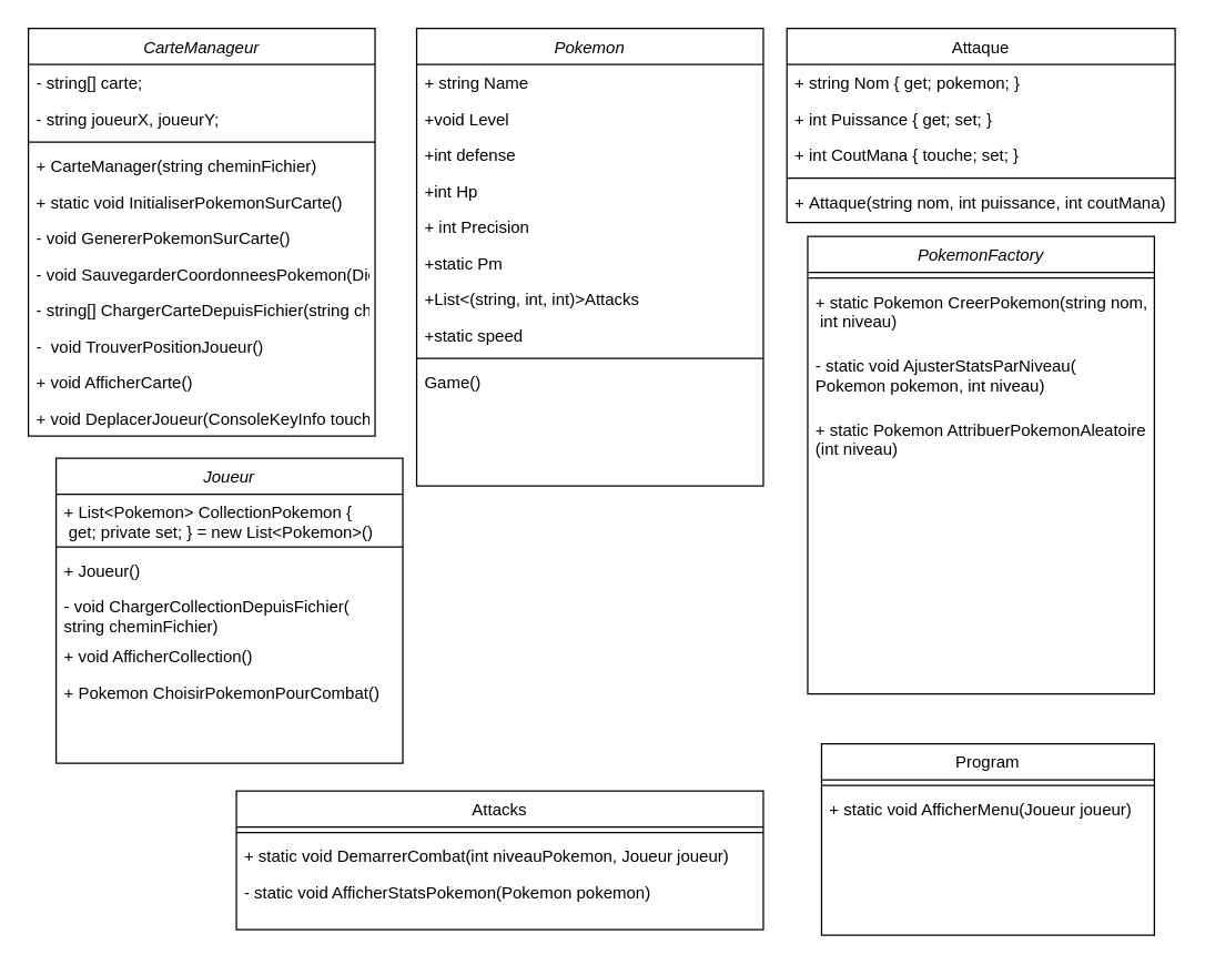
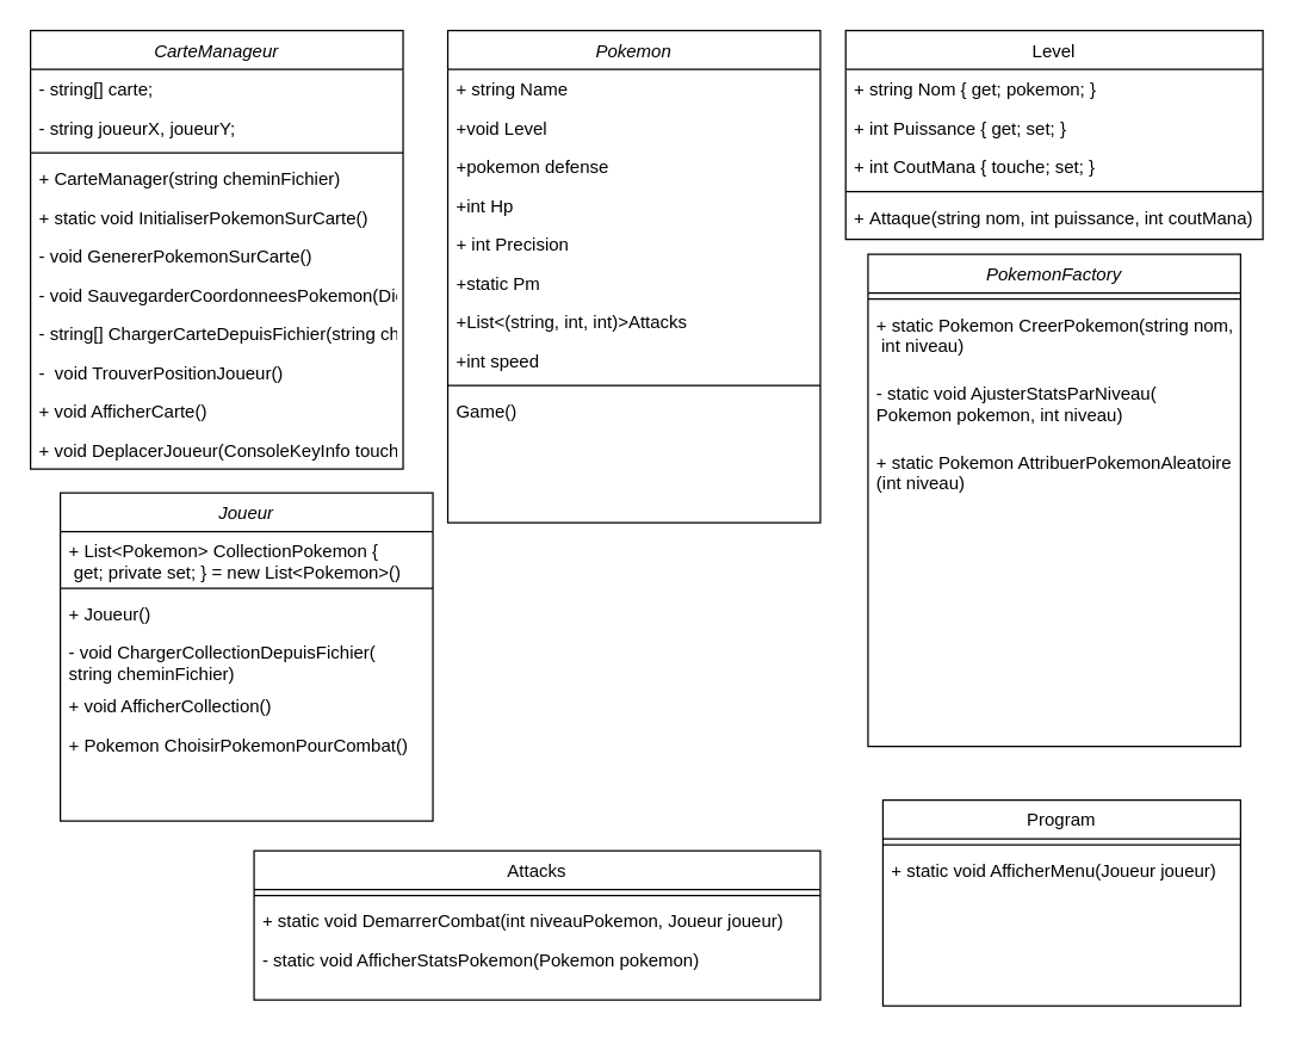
  <mxCell id="0" />
  <mxCell id="1" parent="0" />
  <mxCell id="2" value="CarteManageur" style="swimlane;fontStyle=2;align=center;verticalAlign=top;childLayout=stackLayout;horizontal=1;startSize=26;horizontalStack=0;resizeParent=1;resizeLast=0;collapsible=1;marginBottom=0;rounded=0;shadow=0;strokeWidth=1;" parent="1" vertex="1"><mxGeometry width="250" height="294" as="geometry" x="20" y="20"><mxRectangle x="230" y="140" width="160" height="26" as="alternateBounds" /></mxGeometry></mxCell>
  <mxCell id="3" value="- string[] carte;" style="text;align=left;verticalAlign=top;spacingLeft=4;spacingRight=4;overflow=hidden;rotatable=0;points=[[0,0.5],[1,0.5]];portConstraint=eastwest;" parent="2" vertex="1"><mxGeometry y="26" width="250" height="26" as="geometry" /></mxCell>
  <mxCell id="4" value="- string joueurX, joueurY;" style="text;align=left;verticalAlign=top;spacingLeft=4;spacingRight=4;overflow=hidden;rotatable=0;points=[[0,0.5],[1,0.5]];portConstraint=eastwest;rounded=0;shadow=0;html=0;" parent="2" vertex="1"><mxGeometry y="52" width="250" height="26" as="geometry" /></mxCell>
  <mxCell id="5" value="" style="line;html=1;strokeWidth=1;align=left;verticalAlign=middle;spacingTop=-1;spacingLeft=3;spacingRight=3;rotatable=0;labelPosition=right;points=[];portConstraint=eastwest;" parent="2" vertex="1"><mxGeometry y="78" width="250" height="8" as="geometry" /></mxCell>
  <mxCell id="6" value="+ CarteManager(string cheminFichier)" style="text;align=left;verticalAlign=top;spacingLeft=4;spacingRight=4;overflow=hidden;rotatable=0;points=[[0,0.5],[1,0.5]];portConstraint=eastwest;" parent="2" vertex="1"><mxGeometry y="86" width="250" height="26" as="geometry" /></mxCell>
  <mxCell id="7" value="+ static void InitialiserPokemonSurCarte()" style="text;align=left;verticalAlign=top;spacingLeft=4;spacingRight=4;overflow=hidden;rotatable=0;points=[[0,0.5],[1,0.5]];portConstraint=eastwest;" parent="2" vertex="1"><mxGeometry y="112" width="250" height="26" as="geometry" /></mxCell>
  <mxCell id="8" value="- void GenererPokemonSurCarte()" style="text;align=left;verticalAlign=top;spacingLeft=4;spacingRight=4;overflow=hidden;rotatable=0;points=[[0,0.5],[1,0.5]];portConstraint=eastwest;" parent="2" vertex="1"><mxGeometry y="138" width="250" height="26" as="geometry" /></mxCell>
  <mxCell id="9" value="- void SauvegarderCoordonneesPokemon(Dictionary&lt;(int x, int y), string&gt; coordonneesPokemon)" style="text;align=left;verticalAlign=top;spacingLeft=4;spacingRight=4;overflow=hidden;rotatable=0;points=[[0,0.5],[1,0.5]];portConstraint=eastwest;" parent="2" vertex="1"><mxGeometry y="164" width="250" height="26" as="geometry" /></mxCell>
  <mxCell id="10" value="- string[] ChargerCarteDepuisFichier(string cheminFichier)" style="text;align=left;verticalAlign=top;spacingLeft=4;spacingRight=4;overflow=hidden;rotatable=0;points=[[0,0.5],[1,0.5]];portConstraint=eastwest;" parent="2" vertex="1"><mxGeometry y="190" width="250" height="26" as="geometry" /></mxCell>
  <mxCell id="11" value="-  void TrouverPositionJoueur()" style="text;align=left;verticalAlign=top;spacingLeft=4;spacingRight=4;overflow=hidden;rotatable=0;points=[[0,0.5],[1,0.5]];portConstraint=eastwest;" parent="2" vertex="1"><mxGeometry y="216" width="250" height="26" as="geometry" /></mxCell>
  <mxCell id="12" value="+ void AfficherCarte()&#10;    " style="text;align=left;verticalAlign=top;spacingLeft=4;spacingRight=4;overflow=hidden;rotatable=0;points=[[0,0.5],[1,0.5]];portConstraint=eastwest;" parent="2" vertex="1"><mxGeometry y="242" width="250" height="26" as="geometry" /></mxCell>
  <mxCell id="13" value="+ void DeplacerJoueur(ConsoleKeyInfo touche, Joueur joueur)" style="text;align=left;verticalAlign=top;spacingLeft=4;spacingRight=4;overflow=hidden;rotatable=0;points=[[0,0.5],[1,0.5]];portConstraint=eastwest;" parent="2" vertex="1"><mxGeometry y="268" width="250" height="26" as="geometry" /></mxCell>
  <mxCell id="14" value="Attacks&#10;" style="swimlane;fontStyle=0;align=center;verticalAlign=top;childLayout=stackLayout;horizontal=1;startSize=26;horizontalStack=0;resizeParent=1;resizeLast=0;collapsible=1;marginBottom=0;rounded=0;shadow=0;strokeWidth=1;" parent="1" vertex="1"><mxGeometry x="170" y="570" width="380" height="100" as="geometry"><mxRectangle x="130" y="380" width="160" height="26" as="alternateBounds" /></mxGeometry></mxCell>
  <mxCell id="15" value="" style="line;html=1;strokeWidth=1;align=left;verticalAlign=middle;spacingTop=-1;spacingLeft=3;spacingRight=3;rotatable=0;labelPosition=right;points=[];portConstraint=eastwest;" parent="14" vertex="1"><mxGeometry y="26" width="380" height="8" as="geometry" /></mxCell>
  <mxCell id="16" value="+ static void DemarrerCombat(int niveauPokemon, Joueur joueur)" style="text;align=left;verticalAlign=top;spacingLeft=4;spacingRight=4;overflow=hidden;rotatable=0;points=[[0,0.5],[1,0.5]];portConstraint=eastwest;fontStyle=0" parent="14" vertex="1"><mxGeometry y="34" width="380" height="26" as="geometry" /></mxCell>
  <mxCell id="17" value="- static void AfficherStatsPokemon(Pokemon pokemon)" style="text;align=left;verticalAlign=top;spacingLeft=4;spacingRight=4;overflow=hidden;rotatable=0;points=[[0,0.5],[1,0.5]];portConstraint=eastwest;fontStyle=0" parent="14" vertex="1"><mxGeometry y="60" width="380" height="26" as="geometry" /></mxCell>
- <mxCell id="18" value="Attaque" style="swimlane;fontStyle=0;align=center;verticalAlign=top;childLayout=stackLayout;horizontal=1;startSize=26;horizontalStack=0;resizeParent=1;resizeLast=0;collapsible=1;marginBottom=0;rounded=0;shadow=0;strokeWidth=1;" parent="1" vertex="1"><mxGeometry x="567" width="280" height="140" as="geometry" y="20"><mxRectangle x="550" y="140" width="160" height="26" as="alternateBounds" /></mxGeometry></mxCell>
+ <mxCell id="18" value="Level" style="swimlane;fontStyle=0;align=center;verticalAlign=top;childLayout=stackLayout;horizontal=1;startSize=26;horizontalStack=0;resizeParent=1;resizeLast=0;collapsible=1;marginBottom=0;rounded=0;shadow=0;strokeWidth=1;" parent="1" vertex="1"><mxGeometry x="567" width="280" height="140" as="geometry" y="20"><mxRectangle x="550" y="140" width="160" height="26" as="alternateBounds" /></mxGeometry></mxCell>
  <mxCell id="19" value="+ string Nom { get; pokemon; }" style="text;align=left;verticalAlign=top;spacingLeft=4;spacingRight=4;overflow=hidden;rotatable=0;points=[[0,0.5],[1,0.5]];portConstraint=eastwest;" parent="18" vertex="1"><mxGeometry y="26" width="280" height="26" as="geometry" /></mxCell>
  <mxCell id="20" value="+ int Puissance { get; set; }" style="text;align=left;verticalAlign=top;spacingLeft=4;spacingRight=4;overflow=hidden;rotatable=0;points=[[0,0.5],[1,0.5]];portConstraint=eastwest;rounded=0;shadow=0;html=0;" parent="18" vertex="1"><mxGeometry y="52" width="280" height="26" as="geometry" /></mxCell>
  <mxCell id="21" value="+ int CoutMana { touche; set; }" style="text;align=left;verticalAlign=top;spacingLeft=4;spacingRight=4;overflow=hidden;rotatable=0;points=[[0,0.5],[1,0.5]];portConstraint=eastwest;rounded=0;shadow=0;html=0;" vertex="1" parent="18"><mxGeometry y="78" width="280" height="26" as="geometry" /></mxCell>
  <mxCell id="22" value="" style="line;html=1;strokeWidth=1;align=left;verticalAlign=middle;spacingTop=-1;spacingLeft=3;spacingRight=3;rotatable=0;labelPosition=right;points=[];portConstraint=eastwest;" parent="18" vertex="1"><mxGeometry y="104" width="280" height="8" as="geometry" /></mxCell>
  <mxCell id="23" value="+ Attaque(string nom, int puissance, int coutMana)" style="text;align=left;verticalAlign=top;spacingLeft=4;spacingRight=4;overflow=hidden;rotatable=0;points=[[0,0.5],[1,0.5]];portConstraint=eastwest;" parent="18" vertex="1"><mxGeometry y="112" width="280" height="26" as="geometry" /></mxCell>
  <mxCell id="24" value="Pokemon" style="swimlane;fontStyle=2;align=center;verticalAlign=top;childLayout=stackLayout;horizontal=1;startSize=26;horizontalStack=0;resizeParent=1;resizeLast=0;collapsible=1;marginBottom=0;rounded=0;shadow=0;strokeWidth=1;" parent="1" vertex="1"><mxGeometry x="300" width="250" height="330" as="geometry" y="20"><mxRectangle x="230" y="140" width="160" height="26" as="alternateBounds" /></mxGeometry></mxCell>
  <mxCell id="25" value="+ string Name" style="text;align=left;verticalAlign=top;spacingLeft=4;spacingRight=4;overflow=hidden;rotatable=0;points=[[0,0.5],[1,0.5]];portConstraint=eastwest;" parent="24" vertex="1"><mxGeometry y="26" width="250" height="26" as="geometry" /></mxCell>
  <mxCell id="26" value="+void Level" style="text;align=left;verticalAlign=top;spacingLeft=4;spacingRight=4;overflow=hidden;rotatable=0;points=[[0,0.5],[1,0.5]];portConstraint=eastwest;rounded=0;shadow=0;html=0;" parent="24" vertex="1"><mxGeometry y="52" width="250" height="26" as="geometry" /></mxCell>
- <mxCell id="27" value="+int defense" style="text;align=left;verticalAlign=top;spacingLeft=4;spacingRight=4;overflow=hidden;rotatable=0;points=[[0,0.5],[1,0.5]];portConstraint=eastwest;rounded=0;shadow=0;html=0;" parent="24" vertex="1"><mxGeometry y="78" width="250" height="26" as="geometry" /></mxCell>
+ <mxCell id="27" value="+pokemon defense" style="text;align=left;verticalAlign=top;spacingLeft=4;spacingRight=4;overflow=hidden;rotatable=0;points=[[0,0.5],[1,0.5]];portConstraint=eastwest;rounded=0;shadow=0;html=0;" parent="24" vertex="1"><mxGeometry y="78" width="250" height="26" as="geometry" /></mxCell>
  <mxCell id="28" value="+int Hp&#10;" style="text;align=left;verticalAlign=top;spacingLeft=4;spacingRight=4;overflow=hidden;rotatable=0;points=[[0,0.5],[1,0.5]];portConstraint=eastwest;rounded=0;shadow=0;html=0;" parent="24" vertex="1"><mxGeometry y="104" width="250" height="26" as="geometry" /></mxCell>
  <mxCell id="29" value="+ int Precision" style="text;align=left;verticalAlign=top;spacingLeft=4;spacingRight=4;overflow=hidden;rotatable=0;points=[[0,0.5],[1,0.5]];portConstraint=eastwest;rounded=0;shadow=0;html=0;" parent="24" vertex="1"><mxGeometry y="130" width="250" height="26" as="geometry" /></mxCell>
  <mxCell id="30" value="+static Pm" style="text;align=left;verticalAlign=top;spacingLeft=4;spacingRight=4;overflow=hidden;rotatable=0;points=[[0,0.5],[1,0.5]];portConstraint=eastwest;rounded=0;shadow=0;html=0;" parent="24" vertex="1"><mxGeometry y="156" width="250" height="26" as="geometry" /></mxCell>
  <mxCell id="31" value="+List&lt;(string, int, int)&gt;Attacks" style="text;align=left;verticalAlign=top;spacingLeft=4;spacingRight=4;overflow=hidden;rotatable=0;points=[[0,0.5],[1,0.5]];portConstraint=eastwest;rounded=0;shadow=0;html=0;" parent="24" vertex="1"><mxGeometry y="182" width="250" height="26" as="geometry" /></mxCell>
- <mxCell id="32" value="+static speed" style="text;align=left;verticalAlign=top;spacingLeft=4;spacingRight=4;overflow=hidden;rotatable=0;points=[[0,0.5],[1,0.5]];portConstraint=eastwest;rounded=0;shadow=0;html=0;" parent="24" vertex="1"><mxGeometry y="208" width="250" height="26" as="geometry" /></mxCell>
+ <mxCell id="32" value="+int speed" style="text;align=left;verticalAlign=top;spacingLeft=4;spacingRight=4;overflow=hidden;rotatable=0;points=[[0,0.5],[1,0.5]];portConstraint=eastwest;rounded=0;shadow=0;html=0;" parent="24" vertex="1"><mxGeometry y="208" width="250" height="26" as="geometry" /></mxCell>
  <mxCell id="33" value="" style="line;html=1;strokeWidth=1;align=left;verticalAlign=middle;spacingTop=-1;spacingLeft=3;spacingRight=3;rotatable=0;labelPosition=right;points=[];portConstraint=eastwest;" parent="24" vertex="1"><mxGeometry y="234" width="250" height="8" as="geometry" /></mxCell>
  <mxCell id="34" value="Game()" style="text;align=left;verticalAlign=top;spacingLeft=4;spacingRight=4;overflow=hidden;rotatable=0;points=[[0,0.5],[1,0.5]];portConstraint=eastwest;" parent="24" vertex="1"><mxGeometry y="242" width="250" height="26" as="geometry" /></mxCell>
  <mxCell id="35" value="PokemonFactory" style="swimlane;fontStyle=2;align=center;verticalAlign=top;childLayout=stackLayout;horizontal=1;startSize=26;horizontalStack=0;resizeParent=1;resizeLast=0;collapsible=1;marginBottom=0;rounded=0;shadow=0;strokeWidth=1;" vertex="1" parent="1"><mxGeometry x="582" y="170" width="250" height="330" as="geometry"><mxRectangle x="230" y="140" width="160" height="26" as="alternateBounds" /></mxGeometry></mxCell>
  <mxCell id="36" value="" style="line;html=1;strokeWidth=1;align=left;verticalAlign=middle;spacingTop=-1;spacingLeft=3;spacingRight=3;rotatable=0;labelPosition=right;points=[];portConstraint=eastwest;" vertex="1" parent="35"><mxGeometry y="26" width="250" height="8" as="geometry" /></mxCell>
  <mxCell id="37" value="+ static Pokemon CreerPokemon(string nom,&#10; int niveau)" style="text;align=left;verticalAlign=top;spacingLeft=4;spacingRight=4;overflow=hidden;rotatable=0;points=[[0,0.5],[1,0.5]];portConstraint=eastwest;" vertex="1" parent="35"><mxGeometry y="34" width="250" height="46" as="geometry" /></mxCell>
  <mxCell id="38" value="- static void AjusterStatsParNiveau(&#10;Pokemon pokemon, int niveau)" style="text;align=left;verticalAlign=top;spacingLeft=4;spacingRight=4;overflow=hidden;rotatable=0;points=[[0,0.5],[1,0.5]];portConstraint=eastwest;" vertex="1" parent="35"><mxGeometry y="80" width="250" height="46" as="geometry" /></mxCell>
  <mxCell id="39" value="+ static Pokemon AttribuerPokemonAleatoire&#10;(int niveau)" style="text;align=left;verticalAlign=top;spacingLeft=4;spacingRight=4;overflow=hidden;rotatable=0;points=[[0,0.5],[1,0.5]];portConstraint=eastwest;" vertex="1" parent="35"><mxGeometry y="126" width="250" height="46" as="geometry" /></mxCell>
  <mxCell id="40" value="Joueur" style="swimlane;fontStyle=2;align=center;verticalAlign=top;childLayout=stackLayout;horizontal=1;startSize=26;horizontalStack=0;resizeParent=1;resizeLast=0;collapsible=1;marginBottom=0;rounded=0;shadow=0;strokeWidth=1;" vertex="1" parent="1"><mxGeometry x="40" y="330" width="250" height="220" as="geometry"><mxRectangle x="230" y="140" width="160" height="26" as="alternateBounds" /></mxGeometry></mxCell>
  <mxCell id="41" value="+ List&lt;Pokemon&gt; CollectionPokemon {&#10; get; private set; } = new List&lt;Pokemon&gt;()" style="text;align=left;verticalAlign=top;spacingLeft=4;spacingRight=4;overflow=hidden;rotatable=0;points=[[0,0.5],[1,0.5]];portConstraint=eastwest;" vertex="1" parent="40"><mxGeometry y="26" width="250" height="34" as="geometry" /></mxCell>
  <mxCell id="42" value="" style="line;html=1;strokeWidth=1;align=left;verticalAlign=middle;spacingTop=-1;spacingLeft=3;spacingRight=3;rotatable=0;labelPosition=right;points=[];portConstraint=eastwest;" vertex="1" parent="40"><mxGeometry y="60" width="250" height="8" as="geometry" /></mxCell>
  <mxCell id="43" value="+ Joueur()" style="text;align=left;verticalAlign=top;spacingLeft=4;spacingRight=4;overflow=hidden;rotatable=0;points=[[0,0.5],[1,0.5]];portConstraint=eastwest;" vertex="1" parent="40"><mxGeometry y="68" width="250" height="26" as="geometry" /></mxCell>
  <mxCell id="44" value="- void ChargerCollectionDepuisFichier(&#10;string cheminFichier)" style="text;align=left;verticalAlign=top;spacingLeft=4;spacingRight=4;overflow=hidden;rotatable=0;points=[[0,0.5],[1,0.5]];portConstraint=eastwest;" vertex="1" parent="40"><mxGeometry y="94" width="250" height="36" as="geometry" /></mxCell>
  <mxCell id="45" value="+ void AfficherCollection()" style="text;align=left;verticalAlign=top;spacingLeft=4;spacingRight=4;overflow=hidden;rotatable=0;points=[[0,0.5],[1,0.5]];portConstraint=eastwest;" vertex="1" parent="40"><mxGeometry y="130" width="250" height="26" as="geometry" /></mxCell>
  <mxCell id="46" value="+ Pokemon ChoisirPokemonPourCombat()" style="text;align=left;verticalAlign=top;spacingLeft=4;spacingRight=4;overflow=hidden;rotatable=0;points=[[0,0.5],[1,0.5]];portConstraint=eastwest;" vertex="1" parent="40"><mxGeometry y="156" width="250" height="26" as="geometry" /></mxCell>
  <mxCell id="47" value="Program&#10;" style="swimlane;fontStyle=0;align=center;verticalAlign=top;childLayout=stackLayout;horizontal=1;startSize=26;horizontalStack=0;resizeParent=1;resizeLast=0;collapsible=1;marginBottom=0;rounded=0;shadow=0;strokeWidth=1;" vertex="1" parent="1"><mxGeometry x="592" y="536" width="240" height="138" as="geometry"><mxRectangle x="550" y="140" width="160" height="26" as="alternateBounds" /></mxGeometry></mxCell>
  <mxCell id="48" value="" style="line;html=1;strokeWidth=1;align=left;verticalAlign=middle;spacingTop=-1;spacingLeft=3;spacingRight=3;rotatable=0;labelPosition=right;points=[];portConstraint=eastwest;" vertex="1" parent="47"><mxGeometry y="26" width="240" height="8" as="geometry" /></mxCell>
  <mxCell id="49" value="+ static void AfficherMenu(Joueur joueur)" style="text;align=left;verticalAlign=top;spacingLeft=4;spacingRight=4;overflow=hidden;rotatable=0;points=[[0,0.5],[1,0.5]];portConstraint=eastwest;" vertex="1" parent="47"><mxGeometry y="34" width="240" height="26" as="geometry" /></mxCell>
